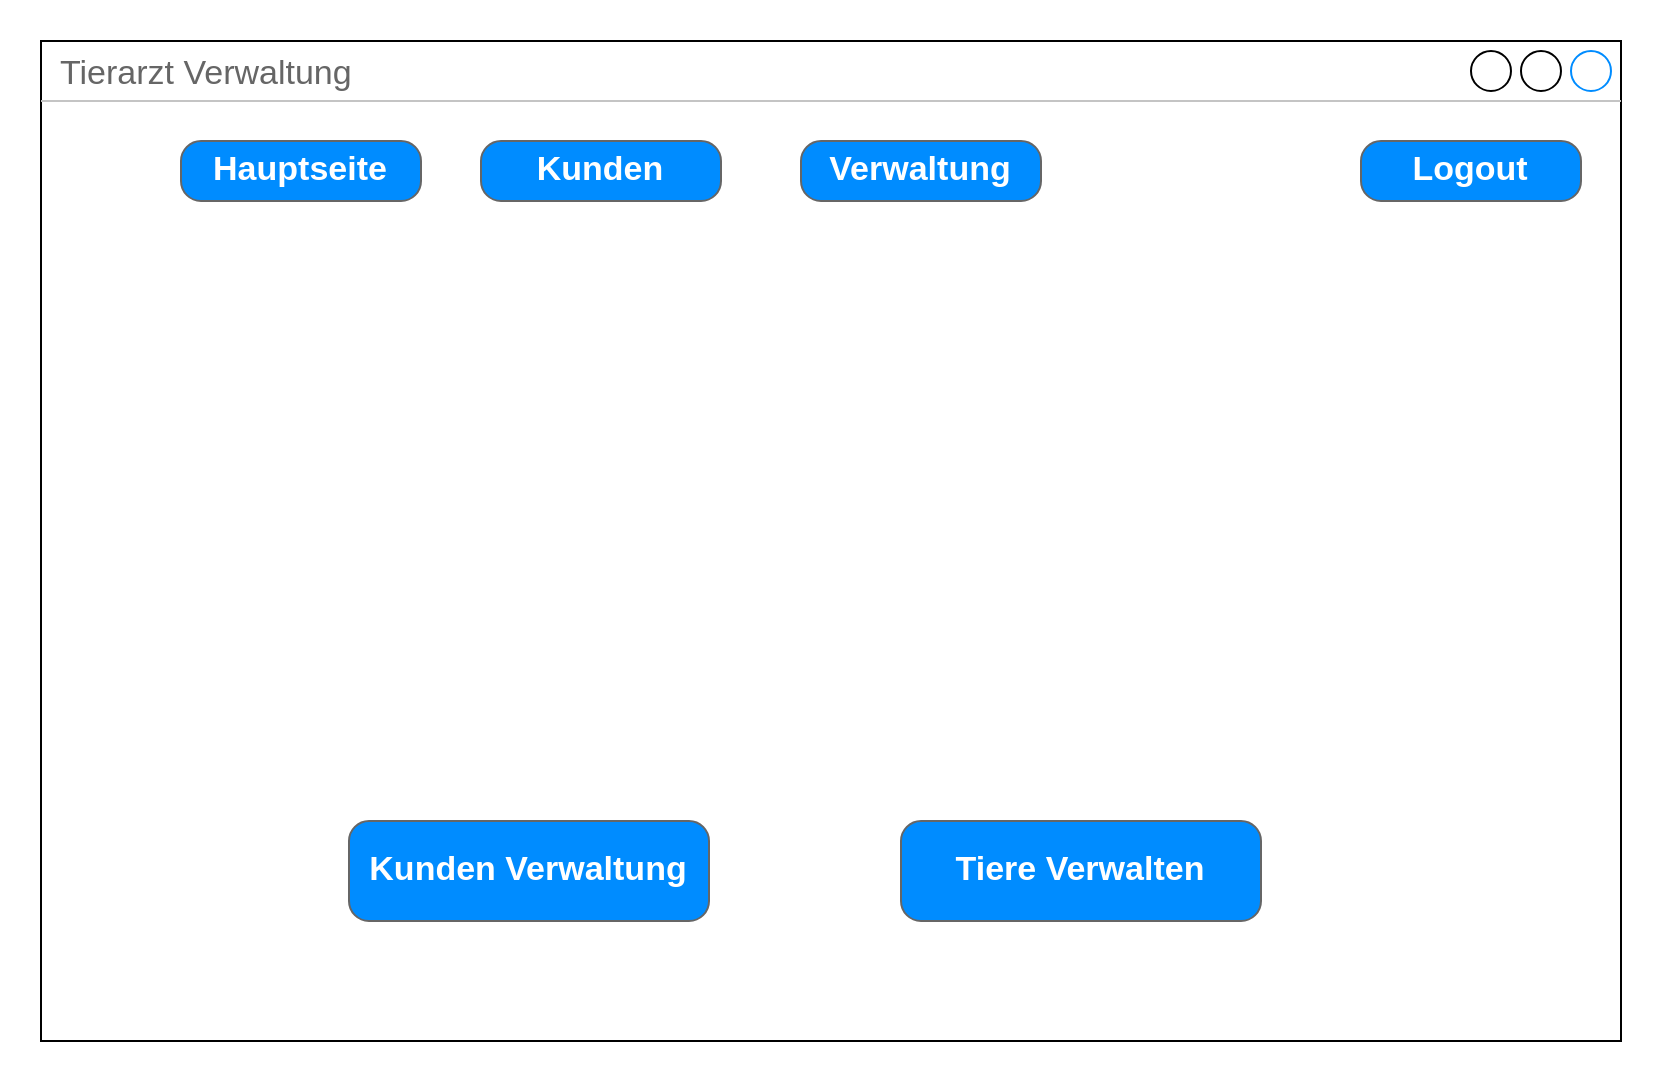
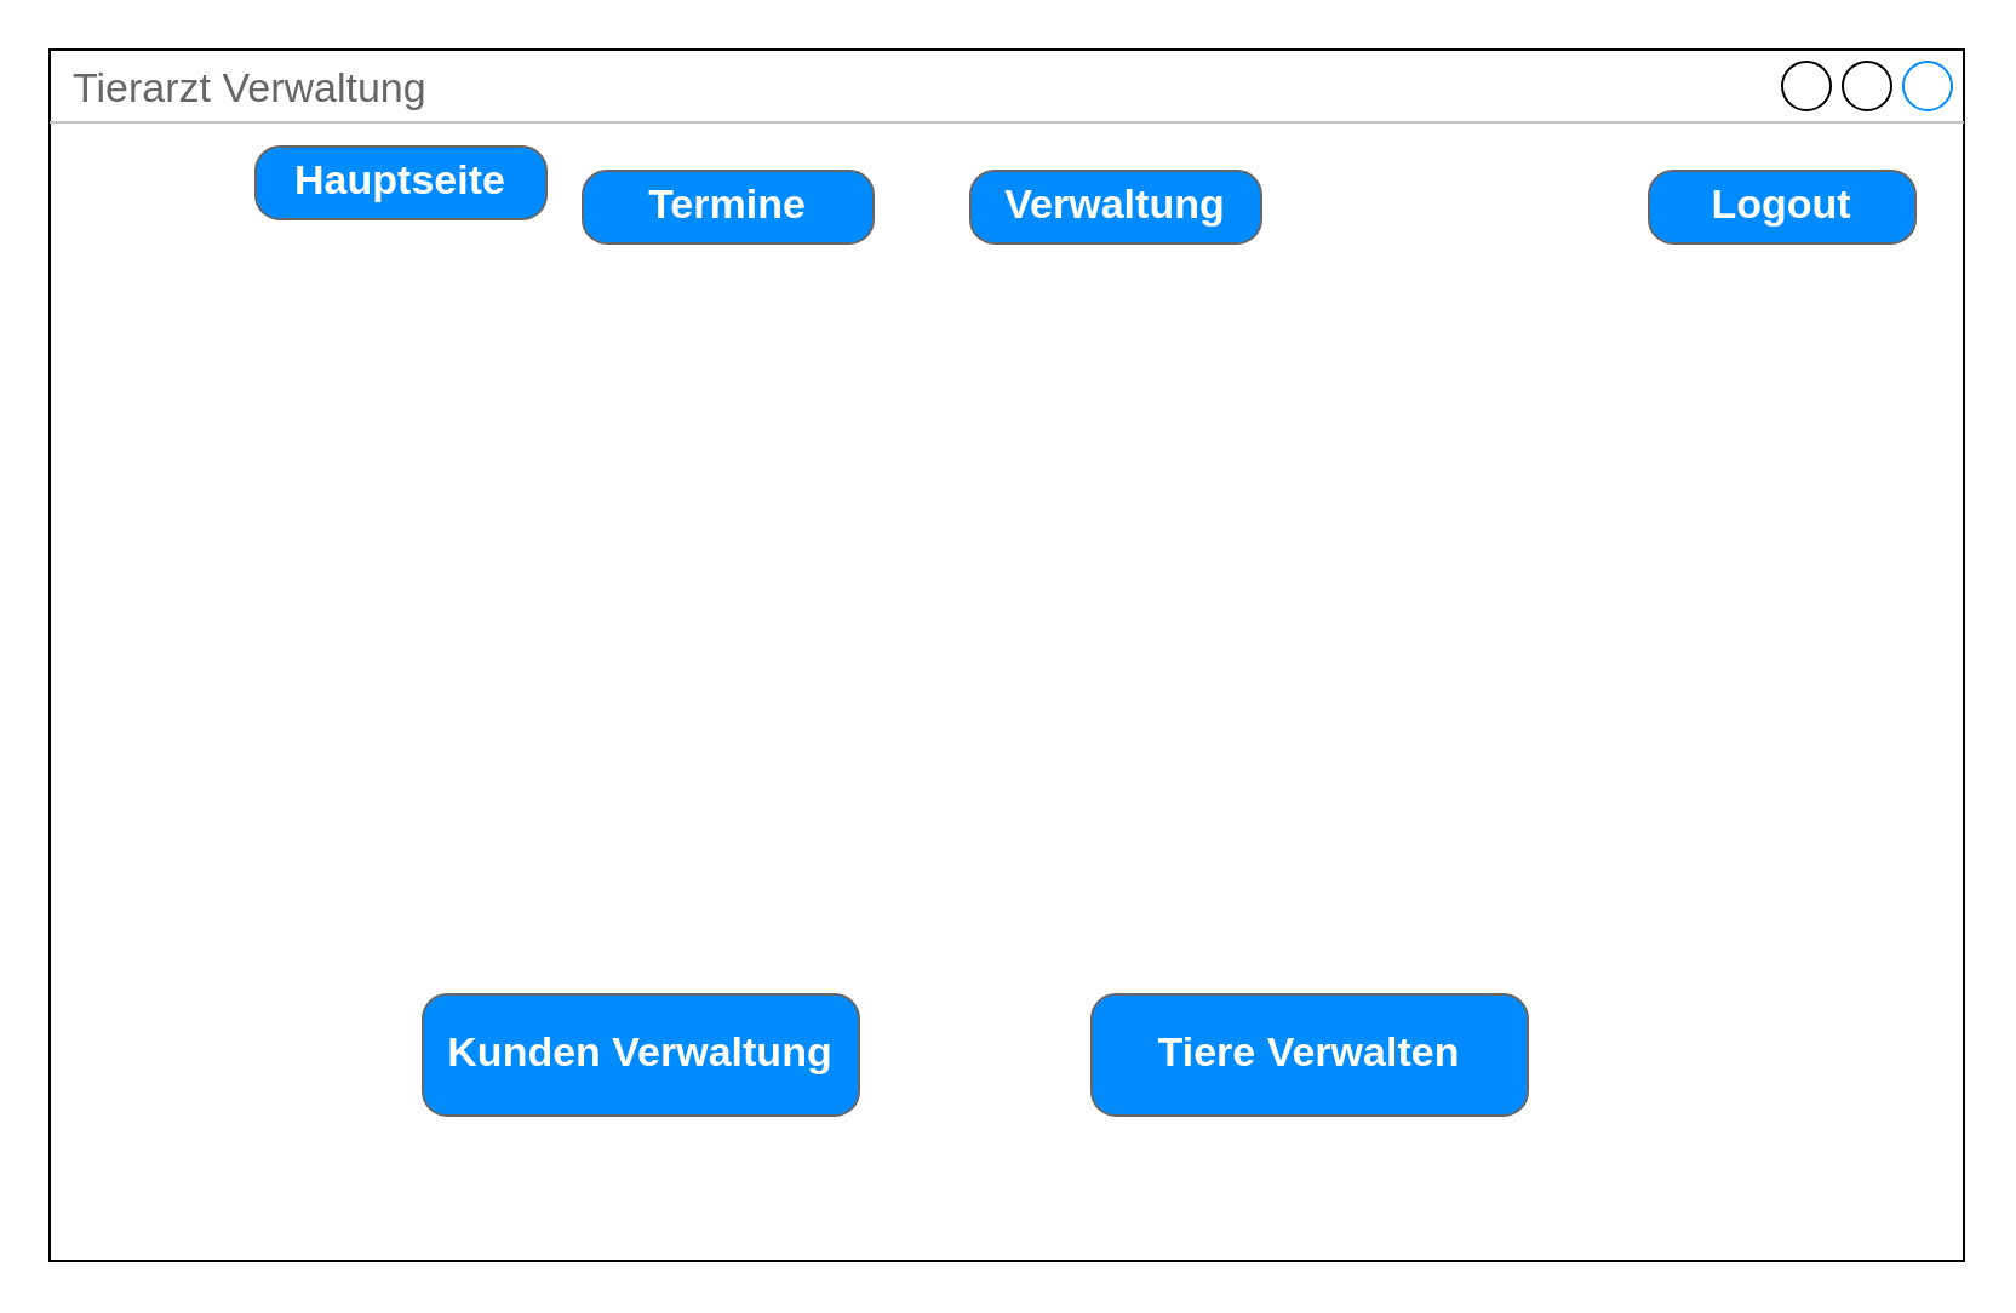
  <mxCell id="0" />
  <mxCell id="1" parent="0" />
  <mxCell id="2" value="Tierarzt Verwaltung" style="strokeWidth=1;shadow=0;dashed=0;align=center;html=1;shape=mxgraph.mockup.containers.window;align=left;verticalAlign=top;spacingLeft=8;strokeColor2=#008cff;strokeColor3=#c4c4c4;fontColor=#666666;mainText=;fontSize=17;labelBackgroundColor=none;" parent="1" vertex="1"><mxGeometry x="20" y="20" width="790" height="500" as="geometry" /></mxCell>
  <mxCell id="3" value="Logout" style="strokeWidth=1;shadow=0;dashed=0;align=center;html=1;shape=mxgraph.mockup.buttons.button;strokeColor=#666666;fontColor=#ffffff;mainText=;buttonStyle=round;fontSize=17;fontStyle=1;fillColor=#008cff;whiteSpace=wrap;" parent="1" vertex="1"><mxGeometry x="680" y="70" width="110" height="30" as="geometry" /></mxCell>
- <mxCell id="4" value="Kunden" style="strokeWidth=1;shadow=0;dashed=0;align=center;html=1;shape=mxgraph.mockup.buttons.button;strokeColor=#666666;fontColor=#ffffff;mainText=;buttonStyle=round;fontSize=17;fontStyle=1;fillColor=#008cff;whiteSpace=wrap;" parent="1" vertex="1"><mxGeometry x="240" y="70" width="120" height="30" as="geometry" /></mxCell>
- <mxCell id="5" value="Hauptseite" style="strokeWidth=1;shadow=0;dashed=0;align=center;html=1;shape=mxgraph.mockup.buttons.button;strokeColor=#666666;fontColor=#ffffff;mainText=;buttonStyle=round;fontSize=17;fontStyle=1;fillColor=#008cff;whiteSpace=wrap;" parent="1" vertex="1"><mxGeometry x="90" y="70" width="120" height="30" as="geometry" /></mxCell>
+ <mxCell id="4" value="Termine" style="strokeWidth=1;shadow=0;dashed=0;align=center;html=1;shape=mxgraph.mockup.buttons.button;strokeColor=#666666;fontColor=#ffffff;mainText=;buttonStyle=round;fontSize=17;fontStyle=1;fillColor=#008cff;whiteSpace=wrap;" parent="1" vertex="1"><mxGeometry x="240" y="70" width="120" height="30" as="geometry" /></mxCell>
+ <mxCell id="5" value="Hauptseite" style="strokeWidth=1;shadow=0;dashed=0;align=center;html=1;shape=mxgraph.mockup.buttons.button;strokeColor=#666666;fontColor=#ffffff;mainText=;buttonStyle=round;fontSize=17;fontStyle=1;fillColor=#008cff;whiteSpace=wrap;" parent="1" vertex="1"><mxGeometry x="105" y="60" width="120" height="30" as="geometry" /></mxCell>
  <mxCell id="6" value="Verwaltung" style="strokeWidth=1;shadow=0;dashed=0;align=center;html=1;shape=mxgraph.mockup.buttons.button;strokeColor=#666666;fontColor=#ffffff;mainText=;buttonStyle=round;fontSize=17;fontStyle=1;fillColor=#008cff;whiteSpace=wrap;" vertex="1" parent="1"><mxGeometry x="400" y="70" width="120" height="30" as="geometry" /></mxCell>
  <mxCell id="7" value="Kunden Verwaltung" style="strokeWidth=1;shadow=0;dashed=0;align=center;html=1;shape=mxgraph.mockup.buttons.button;strokeColor=#666666;fontColor=#ffffff;mainText=;buttonStyle=round;fontSize=17;fontStyle=1;fillColor=#008cff;whiteSpace=wrap;" vertex="1" parent="1"><mxGeometry x="174" y="410" width="180" height="50" as="geometry" /></mxCell>
  <mxCell id="8" value="&lt;div&gt;Tiere Verwalten&lt;/div&gt;" style="strokeWidth=1;shadow=0;dashed=0;align=center;html=1;shape=mxgraph.mockup.buttons.button;strokeColor=#666666;fontColor=#ffffff;mainText=;buttonStyle=round;fontSize=17;fontStyle=1;fillColor=#008cff;whiteSpace=wrap;" vertex="1" parent="1"><mxGeometry x="450" y="410" width="180" height="50" as="geometry" /></mxCell>
